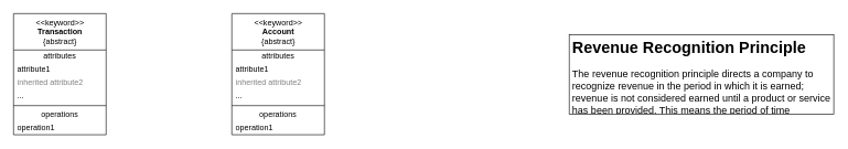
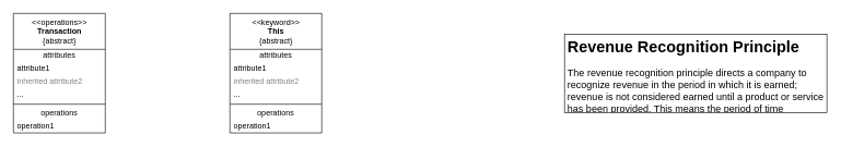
  <mxCell id="0" />
  <mxCell id="1" parent="0" />
- <mxCell id="2" value="&amp;lt;&amp;lt;keyword&amp;gt;&amp;gt;&lt;br&gt;&lt;b&gt;Transaction&lt;br&gt;&lt;/b&gt;{abstract}" style="swimlane;fontStyle=0;align=center;verticalAlign=top;childLayout=stackLayout;horizontal=1;startSize=55;horizontalStack=0;resizeParent=1;resizeParentMax=0;resizeLast=0;collapsible=0;marginBottom=0;html=1;" vertex="1" parent="1"><mxGeometry x="20" y="20" width="140" height="183" as="geometry" /></mxCell>
+ <mxCell id="2" value="&amp;lt;&amp;lt;operations&amp;gt;&amp;gt;&lt;br&gt;&lt;b&gt;Transaction&lt;br&gt;&lt;/b&gt;{abstract}" style="swimlane;fontStyle=0;align=center;verticalAlign=top;childLayout=stackLayout;horizontal=1;startSize=55;horizontalStack=0;resizeParent=1;resizeParentMax=0;resizeLast=0;collapsible=0;marginBottom=0;html=1;" vertex="1" parent="1"><mxGeometry x="20" y="20" width="140" height="183" as="geometry" /></mxCell>
  <mxCell id="3" value="attributes" style="text;html=1;strokeColor=none;fillColor=none;align=center;verticalAlign=middle;spacingLeft=4;spacingRight=4;overflow=hidden;rotatable=0;points=[[0,0.5],[1,0.5]];portConstraint=eastwest;" vertex="1" parent="2"><mxGeometry y="55" width="140" height="20" as="geometry" /></mxCell>
  <mxCell id="4" value="attribute1" style="text;html=1;strokeColor=none;fillColor=none;align=left;verticalAlign=middle;spacingLeft=4;spacingRight=4;overflow=hidden;rotatable=0;points=[[0,0.5],[1,0.5]];portConstraint=eastwest;" vertex="1" parent="2"><mxGeometry y="75" width="140" height="20" as="geometry" /></mxCell>
  <mxCell id="5" value="inherited attribute2" style="text;html=1;strokeColor=none;fillColor=none;align=left;verticalAlign=middle;spacingLeft=4;spacingRight=4;overflow=hidden;rotatable=0;points=[[0,0.5],[1,0.5]];portConstraint=eastwest;fontColor=#808080;" vertex="1" parent="2"><mxGeometry y="95" width="140" height="20" as="geometry" /></mxCell>
  <mxCell id="6" value="..." style="text;html=1;strokeColor=none;fillColor=none;align=left;verticalAlign=middle;spacingLeft=4;spacingRight=4;overflow=hidden;rotatable=0;points=[[0,0.5],[1,0.5]];portConstraint=eastwest;" vertex="1" parent="2"><mxGeometry y="115" width="140" height="20" as="geometry" /></mxCell>
  <mxCell id="7" value="" style="line;strokeWidth=1;fillColor=none;align=left;verticalAlign=middle;spacingTop=-1;spacingLeft=3;spacingRight=3;rotatable=0;labelPosition=right;points=[];portConstraint=eastwest;" vertex="1" parent="2"><mxGeometry y="135" width="140" height="8" as="geometry" /></mxCell>
  <mxCell id="8" value="operations" style="text;html=1;strokeColor=none;fillColor=none;align=center;verticalAlign=middle;spacingLeft=4;spacingRight=4;overflow=hidden;rotatable=0;points=[[0,0.5],[1,0.5]];portConstraint=eastwest;" vertex="1" parent="2"><mxGeometry y="143" width="140" height="20" as="geometry" /></mxCell>
  <mxCell id="9" value="operation1" style="text;html=1;strokeColor=none;fillColor=none;align=left;verticalAlign=middle;spacingLeft=4;spacingRight=4;overflow=hidden;rotatable=0;points=[[0,0.5],[1,0.5]];portConstraint=eastwest;" vertex="1" parent="2"><mxGeometry y="163" width="140" height="20" as="geometry" /></mxCell>
- <mxCell id="10" value="&amp;lt;&amp;lt;keyword&amp;gt;&amp;gt;&lt;br&gt;&lt;b&gt;Account&lt;/b&gt;&lt;br&gt;{abstract}" style="swimlane;fontStyle=0;align=center;verticalAlign=top;childLayout=stackLayout;horizontal=1;startSize=55;horizontalStack=0;resizeParent=1;resizeParentMax=0;resizeLast=0;collapsible=0;marginBottom=0;html=1;" vertex="1" parent="1"><mxGeometry x="350" y="20" width="140" height="183" as="geometry" /></mxCell>
+ <mxCell id="10" value="&amp;lt;&amp;lt;keyword&amp;gt;&amp;gt;&lt;br&gt;&lt;b&gt;This&lt;/b&gt;&lt;br&gt;{abstract}" style="swimlane;fontStyle=0;align=center;verticalAlign=top;childLayout=stackLayout;horizontal=1;startSize=55;horizontalStack=0;resizeParent=1;resizeParentMax=0;resizeLast=0;collapsible=0;marginBottom=0;html=1;" vertex="1" parent="1"><mxGeometry x="350" y="20" width="140" height="183" as="geometry" /></mxCell>
  <mxCell id="11" value="attributes" style="text;html=1;strokeColor=none;fillColor=none;align=center;verticalAlign=middle;spacingLeft=4;spacingRight=4;overflow=hidden;rotatable=0;points=[[0,0.5],[1,0.5]];portConstraint=eastwest;" vertex="1" parent="10"><mxGeometry y="55" width="140" height="20" as="geometry" /></mxCell>
  <mxCell id="12" value="attribute1" style="text;html=1;strokeColor=none;fillColor=none;align=left;verticalAlign=middle;spacingLeft=4;spacingRight=4;overflow=hidden;rotatable=0;points=[[0,0.5],[1,0.5]];portConstraint=eastwest;" vertex="1" parent="10"><mxGeometry y="75" width="140" height="20" as="geometry" /></mxCell>
  <mxCell id="13" value="inherited attribute2" style="text;html=1;strokeColor=none;fillColor=none;align=left;verticalAlign=middle;spacingLeft=4;spacingRight=4;overflow=hidden;rotatable=0;points=[[0,0.5],[1,0.5]];portConstraint=eastwest;fontColor=#808080;" vertex="1" parent="10"><mxGeometry y="95" width="140" height="20" as="geometry" /></mxCell>
  <mxCell id="14" value="..." style="text;html=1;strokeColor=none;fillColor=none;align=left;verticalAlign=middle;spacingLeft=4;spacingRight=4;overflow=hidden;rotatable=0;points=[[0,0.5],[1,0.5]];portConstraint=eastwest;" vertex="1" parent="10"><mxGeometry y="115" width="140" height="20" as="geometry" /></mxCell>
  <mxCell id="15" value="" style="line;strokeWidth=1;fillColor=none;align=left;verticalAlign=middle;spacingTop=-1;spacingLeft=3;spacingRight=3;rotatable=0;labelPosition=right;points=[];portConstraint=eastwest;" vertex="1" parent="10"><mxGeometry y="135" width="140" height="8" as="geometry" /></mxCell>
  <mxCell id="16" value="operations" style="text;html=1;strokeColor=none;fillColor=none;align=center;verticalAlign=middle;spacingLeft=4;spacingRight=4;overflow=hidden;rotatable=0;points=[[0,0.5],[1,0.5]];portConstraint=eastwest;" vertex="1" parent="10"><mxGeometry y="143" width="140" height="20" as="geometry" /></mxCell>
  <mxCell id="17" value="operation1" style="text;html=1;strokeColor=none;fillColor=none;align=left;verticalAlign=middle;spacingLeft=4;spacingRight=4;overflow=hidden;rotatable=0;points=[[0,0.5],[1,0.5]];portConstraint=eastwest;" vertex="1" parent="10"><mxGeometry y="163" width="140" height="20" as="geometry" /></mxCell>
  <mxCell id="18" value="&lt;h1&gt;Revenue Recognition Principle&lt;/h1&gt;&lt;p&gt;&lt;span style=&quot;left: 120px ; top: 899.84px ; font-size: 15px ; font-family: sans-serif ; transform: scalex(1.042)&quot; dir=&quot;ltr&quot;&gt;The&lt;/span&gt;&lt;span style=&quot;left: 146.055px ; top: 899.84px ; font-size: 15px ; font-family: sans-serif&quot; dir=&quot;ltr&quot;&gt; &lt;/span&gt;&lt;span style=&quot;left: 149.971px ; top: 899.84px ; font-size: 15px ; font-family: sans-serif ; transform: scalex(1.198)&quot; dir=&quot;ltr&quot;&gt;revenue recognition principle&lt;/span&gt;&lt;span style=&quot;left: 371.662px ; top: 899.84px ; font-size: 15px ; font-family: sans-serif&quot; dir=&quot;ltr&quot;&gt; &lt;/span&gt;&lt;span style=&quot;left: 375.667px ; top: 899.84px ; font-size: 15px ; font-family: sans-serif ; transform: scalex(1.092)&quot; dir=&quot;ltr&quot;&gt;directs a company to recognize revenue in the period in which it is earned;&lt;/span&gt;&lt;br&gt;&lt;span style=&quot;left: 120px ; top: 923.84px ; font-size: 15px ; font-family: sans-serif ; transform: scalex(1.093)&quot; dir=&quot;ltr&quot;&gt;revenue is not considered earned until a product or service has been provided. This means the period of time&lt;/span&gt;&lt;br&gt;&lt;span style=&quot;left: 120px ; top: 947.84px ; font-size: 15px ; font-family: sans-serif ; transform: scalex(1.097)&quot; dir=&quot;ltr&quot;&gt;in which you performed the service or gave the customer the product is the period in which revenue is&lt;/span&gt;&lt;br&gt;&lt;span style=&quot;left: 120px ; top: 971.84px ; font-size: 15px ; font-family: sans-serif ; transform: scalex(1.077)&quot; dir=&quot;ltr&quot;&gt;recognized.&lt;/span&gt;&lt;br&gt;&lt;/p&gt;" style="text;html=1;strokeColor=default;fillColor=none;spacing=5;spacingTop=-20;whiteSpace=wrap;overflow=hidden;rounded=0;" vertex="1" parent="1"><mxGeometry x="860" y="52" width="400" height="120" as="geometry" /></mxCell>
